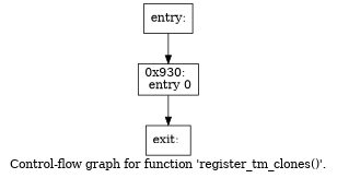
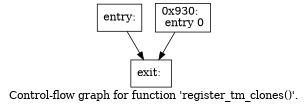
  digraph {
    label="Control-flow graph for function 'register_tm_clones()'."
    node [shape=record]
    n1 [label="{entry:\l}"]
    n2 [label="{0x930:\l  entry 0\l}"]
    n3 [label="{exit:\l}"]
-   n1 -> n2
+   n1 -> n3
    n2 -> n3
  }
